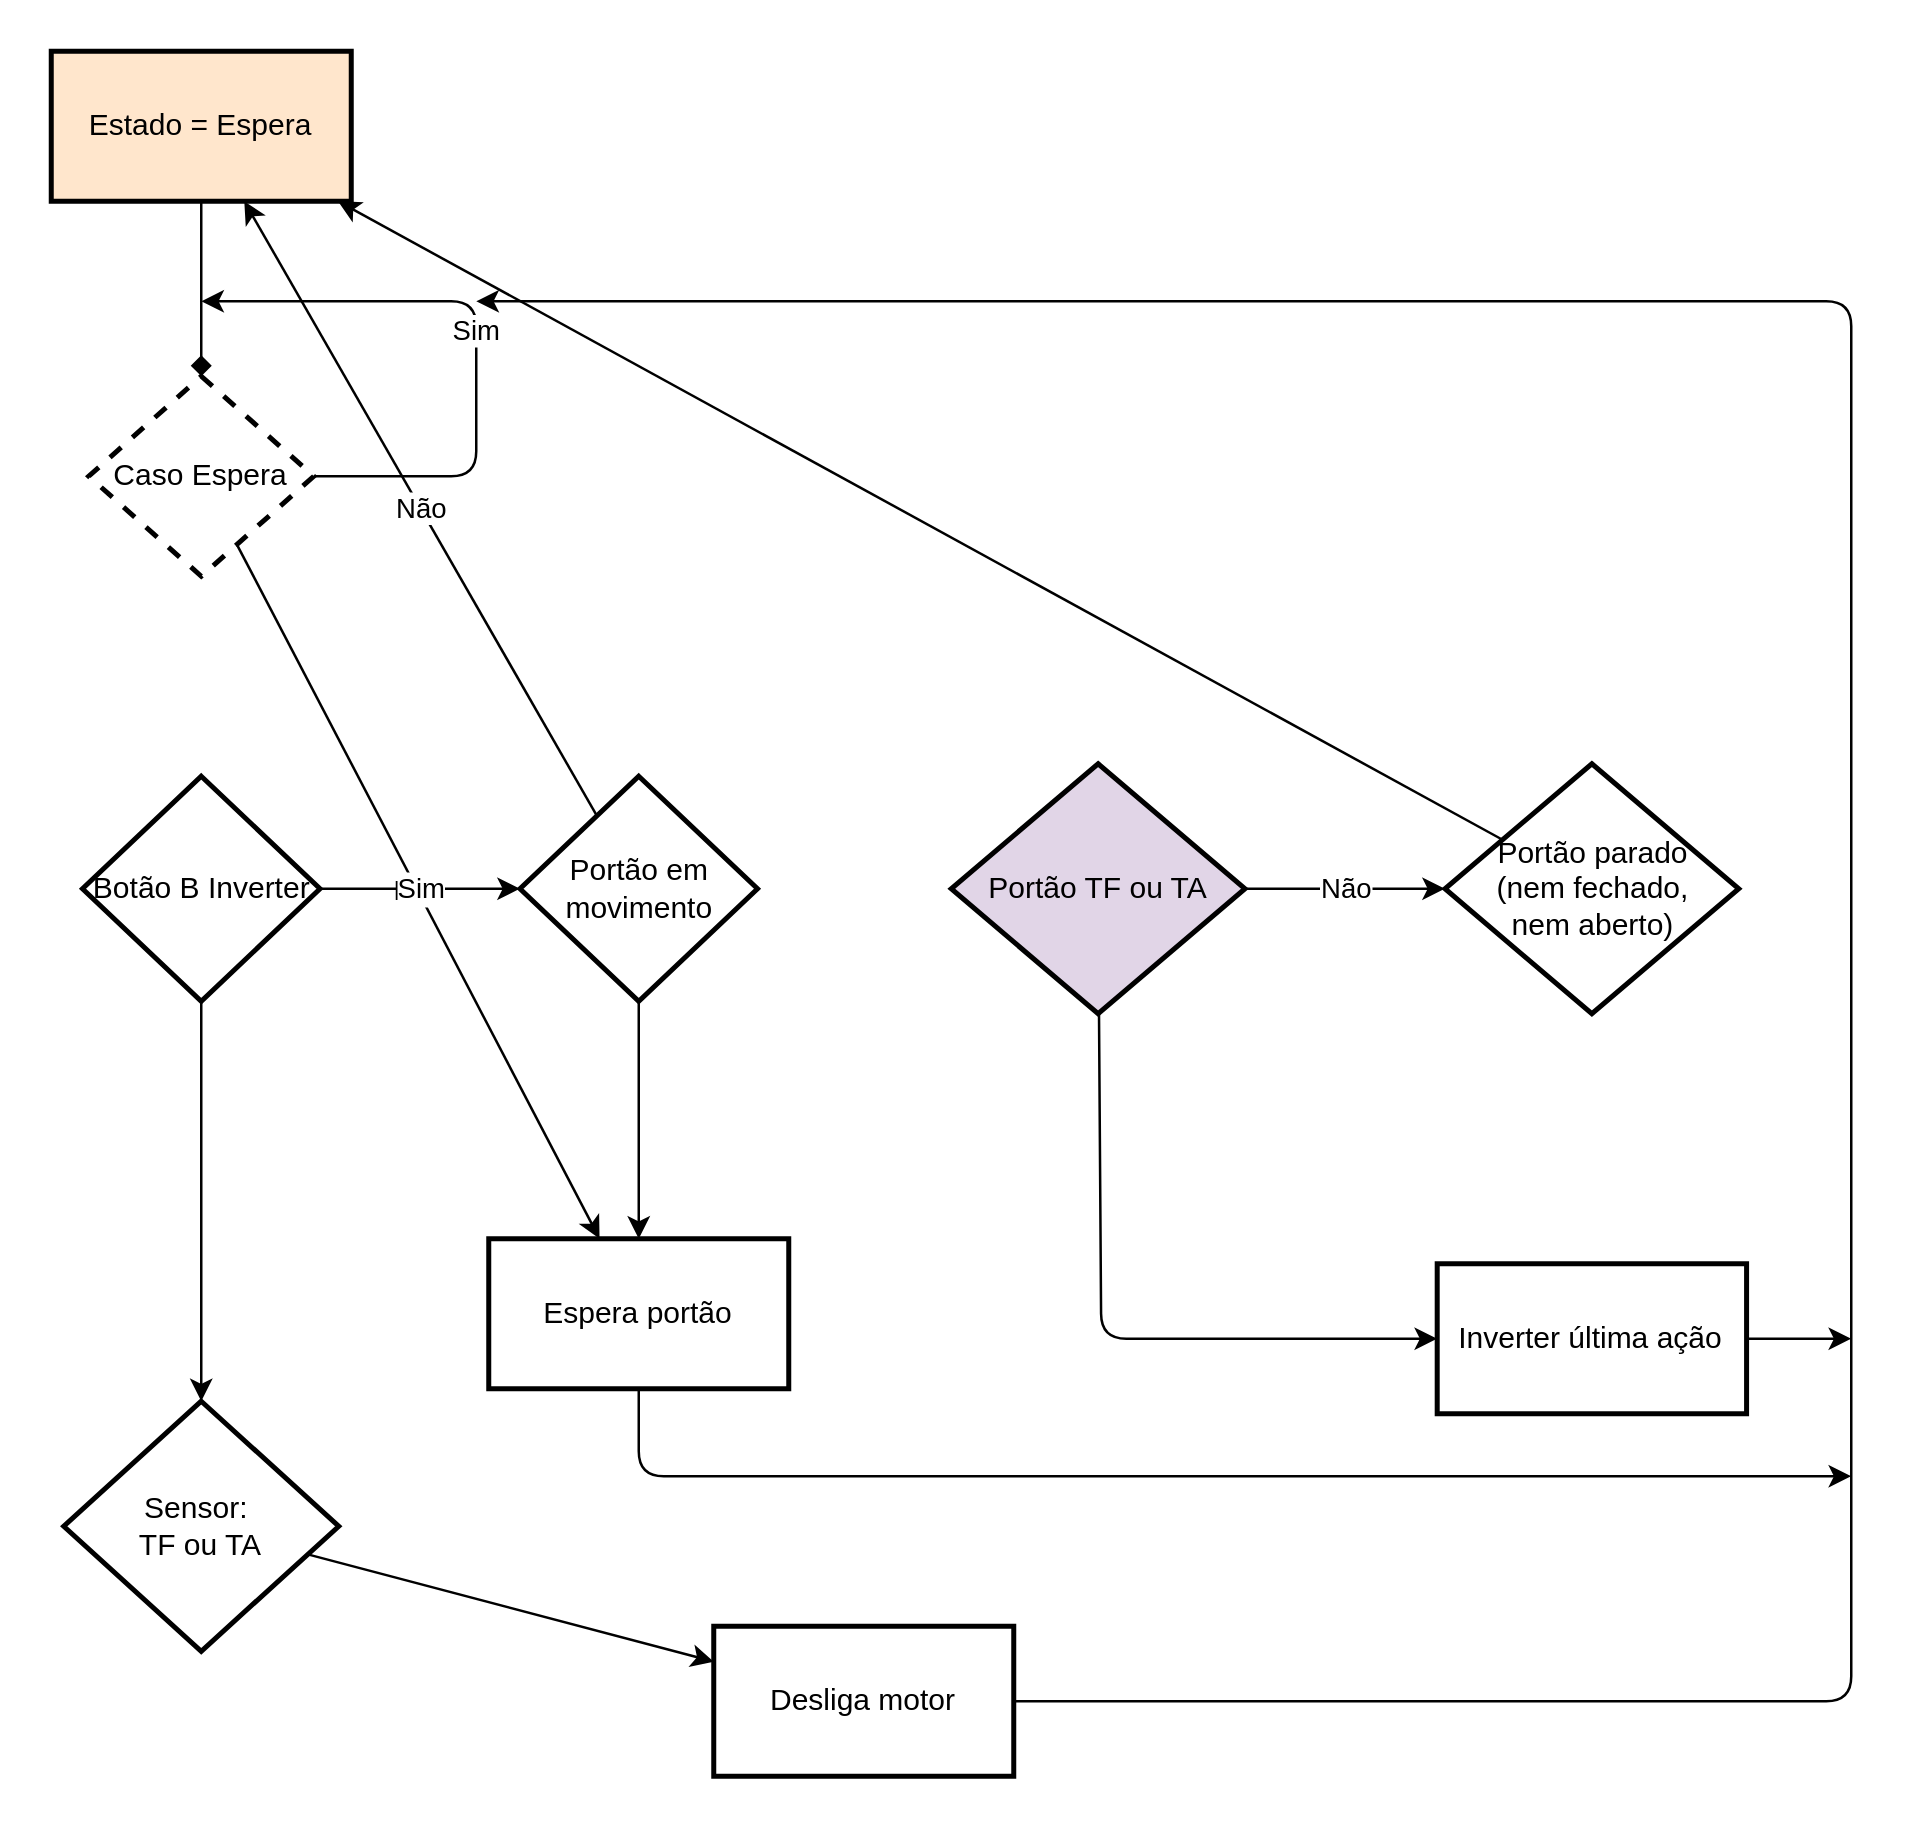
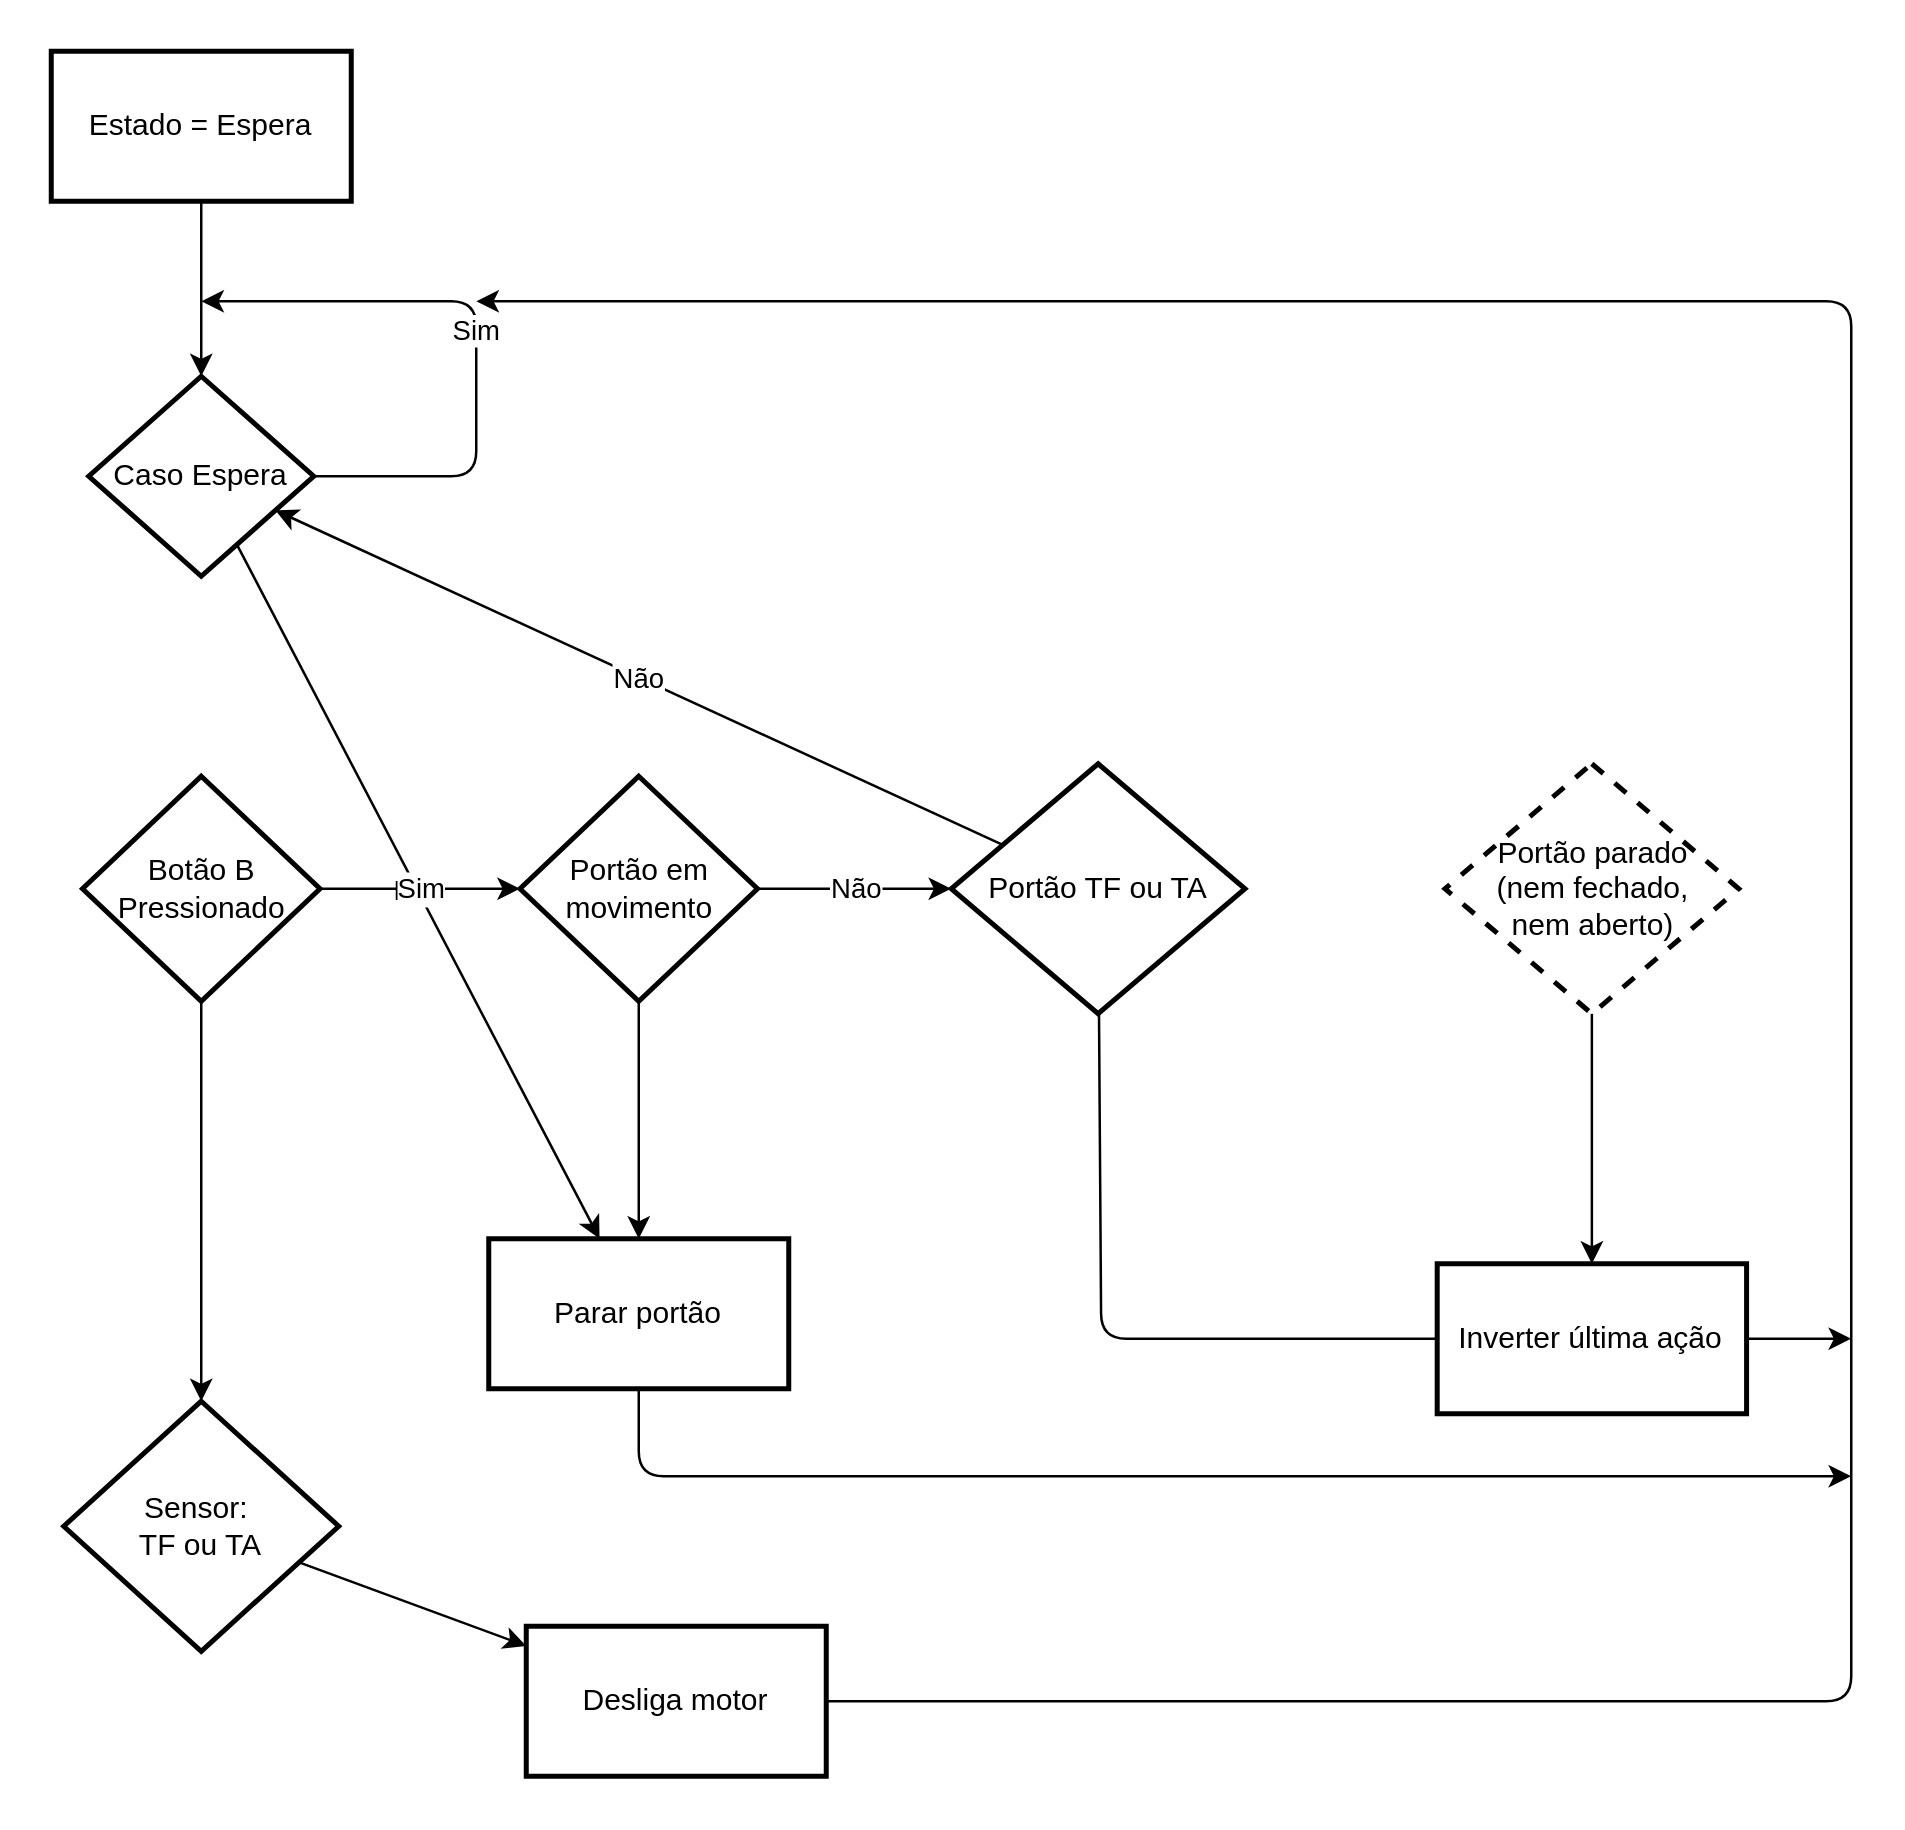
  <mxCell id="0" />
  <mxCell id="1" parent="0" />
- <mxCell id="2" value="" style="edgeStyle=none;html=1;endArrow=diamond;" parent="1" source="3" target="6" edge="1"><mxGeometry relative="1" as="geometry" /></mxCell>
- <mxCell id="3" value="Estado = Espera" style="whiteSpace=wrap;html=1;strokeWidth=2;fillColor=#ffe6cc;" parent="1" vertex="1"><mxGeometry x="20" y="20" width="120" height="60" as="geometry" /></mxCell>
+ <mxCell id="2" value="" style="edgeStyle=none;html=1;" parent="1" source="3" target="6" edge="1"><mxGeometry relative="1" as="geometry" /></mxCell>
+ <mxCell id="3" value="Estado = Espera" style="whiteSpace=wrap;html=1;strokeWidth=2;" parent="1" vertex="1"><mxGeometry x="20" y="20" width="120" height="60" as="geometry" /></mxCell>
  <mxCell id="4" value="Sim" style="edgeStyle=none;html=1;" parent="1" source="6" edge="1"><mxGeometry relative="1" as="geometry"><mxPoint x="80" y="120" as="targetPoint" /><Array as="points"><mxPoint x="190" y="190" /><mxPoint x="190" y="120" /></Array></mxGeometry></mxCell>
  <mxCell id="5" value="Não" style="edgeStyle=none;html=1;" parent="1" source="6" target="17" edge="1"><mxGeometry relative="1" as="geometry" /></mxCell>
- <mxCell id="6" value="Caso Espera" style="rhombus;whiteSpace=wrap;html=1;strokeWidth=2;dashed=1;" parent="1" vertex="1"><mxGeometry x="35" y="150" width="90" height="80" as="geometry" /></mxCell>
+ <mxCell id="6" value="Caso Espera" style="rhombus;whiteSpace=wrap;html=1;strokeWidth=2;" parent="1" vertex="1"><mxGeometry x="35" y="150" width="90" height="80" as="geometry" /></mxCell>
  <mxCell id="7" value="Sim" style="edgeStyle=none;html=1;" parent="1" source="9" target="12" edge="1"><mxGeometry relative="1" as="geometry" /></mxCell>
  <mxCell id="8" value="" style="edgeStyle=none;html=1;" parent="1" source="9" target="23" edge="1"><mxGeometry relative="1" as="geometry" /></mxCell>
- <mxCell id="9" value="Botão B Inverter" style="rhombus;whiteSpace=wrap;html=1;strokeWidth=2;" parent="1" vertex="1"><mxGeometry x="32.5" y="310" width="95" height="90" as="geometry" /></mxCell>
- <mxCell id="10" value="Não" style="edgeStyle=none;html=1;" parent="1" source="12" target="3" edge="1"><mxGeometry relative="1" as="geometry" /></mxCell>
+ <mxCell id="9" value="Botão B Pressionado" style="rhombus;whiteSpace=wrap;html=1;strokeWidth=2;" parent="1" vertex="1"><mxGeometry x="32.5" y="310" width="95" height="90" as="geometry" /></mxCell>
+ <mxCell id="10" value="Não" style="edgeStyle=none;html=1;" parent="1" source="12" target="15" edge="1"><mxGeometry relative="1" as="geometry" /></mxCell>
  <mxCell id="11" value="" style="edgeStyle=none;html=1;" parent="1" source="12" target="17" edge="1"><mxGeometry relative="1" as="geometry" /></mxCell>
  <mxCell id="12" value="Portão em movimento" style="rhombus;whiteSpace=wrap;html=1;strokeWidth=2;" parent="1" vertex="1"><mxGeometry x="207.5" y="310" width="95" height="90" as="geometry" /></mxCell>
- <mxCell id="13" value="Não" style="edgeStyle=none;html=1;" parent="1" source="15" target="19" edge="1"><mxGeometry relative="1" as="geometry" /></mxCell>
- <mxCell id="14" style="edgeStyle=none;html=1;entryX=0;entryY=0.5;entryDx=0;entryDy=0;" parent="1" source="15" target="21" edge="1"><mxGeometry relative="1" as="geometry"><Array as="points"><mxPoint x="440" y="535" /></Array></mxGeometry></mxCell>
- <mxCell id="15" value="Portão TF ou TA" style="rhombus;whiteSpace=wrap;html=1;strokeWidth=2;fillColor=#e1d5e7;" parent="1" vertex="1"><mxGeometry x="380" y="305" width="117.5" height="100" as="geometry" /></mxCell>
+ <mxCell id="13" value="Não" style="edgeStyle=none;html=1;" parent="1" source="15" target="6" edge="1"><mxGeometry relative="1" as="geometry" /></mxCell>
+ <mxCell id="14" style="edgeStyle=none;html=1;entryX=0;entryY=0.5;entryDx=0;entryDy=0;endArrow=none;" parent="1" source="15" target="21" edge="1"><mxGeometry relative="1" as="geometry"><Array as="points"><mxPoint x="440" y="535" /></Array></mxGeometry></mxCell>
+ <mxCell id="15" value="Portão TF ou TA" style="rhombus;whiteSpace=wrap;html=1;strokeWidth=2;" parent="1" vertex="1"><mxGeometry x="380" y="305" width="117.5" height="100" as="geometry" /></mxCell>
  <mxCell id="16" style="edgeStyle=none;html=1;" parent="1" source="17" edge="1"><mxGeometry relative="1" as="geometry"><mxPoint x="740" y="590" as="targetPoint" /><Array as="points"><mxPoint x="255" y="590" /></Array></mxGeometry></mxCell>
- <mxCell id="17" value="Espera portão" style="whiteSpace=wrap;html=1;strokeWidth=2;" parent="1" vertex="1"><mxGeometry x="195" y="495" width="120" height="60" as="geometry" /></mxCell>
- <mxCell id="18" value="" style="edgeStyle=none;html=1;" parent="1" source="19" target="3" edge="1"><mxGeometry relative="1" as="geometry" /></mxCell>
- <mxCell id="19" value="Portão parado&lt;br&gt;(nem fechado,&lt;br&gt;nem aberto)" style="rhombus;whiteSpace=wrap;html=1;strokeWidth=2;" parent="1" vertex="1"><mxGeometry x="577.5" y="305" width="117.5" height="100" as="geometry" /></mxCell>
+ <mxCell id="17" value="Parar portão" style="whiteSpace=wrap;html=1;strokeWidth=2;" parent="1" vertex="1"><mxGeometry x="195" y="495" width="120" height="60" as="geometry" /></mxCell>
+ <mxCell id="18" value="" style="edgeStyle=none;html=1;" parent="1" source="19" target="21" edge="1"><mxGeometry relative="1" as="geometry" /></mxCell>
+ <mxCell id="19" value="Portão parado&lt;br&gt;(nem fechado,&lt;br&gt;nem aberto)" style="rhombus;whiteSpace=wrap;html=1;strokeWidth=2;dashed=1;" parent="1" vertex="1"><mxGeometry x="577.5" y="305" width="117.5" height="100" as="geometry" /></mxCell>
  <mxCell id="20" style="edgeStyle=none;html=1;" parent="1" source="21" edge="1"><mxGeometry relative="1" as="geometry"><mxPoint x="740" y="535" as="targetPoint" /></mxGeometry></mxCell>
  <mxCell id="21" value="Inverter última ação" style="whiteSpace=wrap;html=1;strokeWidth=2;" parent="1" vertex="1"><mxGeometry x="574.38" y="505" width="123.75" height="60" as="geometry" /></mxCell>
  <mxCell id="22" value="" style="edgeStyle=none;html=1;" parent="1" source="23" target="25" edge="1"><mxGeometry relative="1" as="geometry" /></mxCell>
  <mxCell id="23" value="Sensor:&amp;nbsp;&lt;br&gt;TF ou TA" style="rhombus;whiteSpace=wrap;html=1;strokeWidth=2;" parent="1" vertex="1"><mxGeometry x="25" y="560" width="110" height="100" as="geometry" /></mxCell>
  <mxCell id="24" style="edgeStyle=none;html=1;" parent="1" source="25" edge="1"><mxGeometry relative="1" as="geometry"><mxPoint x="190" y="120" as="targetPoint" /><Array as="points"><mxPoint x="740" y="680" /><mxPoint x="740" y="120" /></Array></mxGeometry></mxCell>
- <mxCell id="25" value="Desliga motor" style="whiteSpace=wrap;html=1;strokeWidth=2;" parent="1" vertex="1"><mxGeometry x="285" y="650" width="120" height="60" as="geometry" /></mxCell>
+ <mxCell id="25" value="Desliga motor" style="whiteSpace=wrap;html=1;strokeWidth=2;" parent="1" vertex="1"><mxGeometry x="210" y="650" width="120" height="60" as="geometry" /></mxCell>
